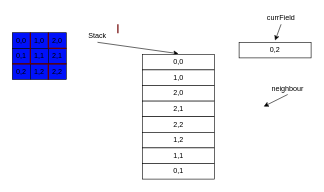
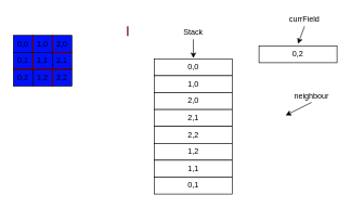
  <mxCell id="0" />
  <mxCell id="1" parent="0" />
- <mxCell id="2" value="Stack" style="text;html=1;strokeColor=none;fillColor=none;align=center;verticalAlign=middle;whiteSpace=wrap;rounded=0;" vertex="1" parent="1"><mxGeometry x="142" y="50" width="40" height="20" as="geometry" /></mxCell>
+ <mxCell id="2" value="Stack" style="text;html=1;strokeColor=none;fillColor=none;align=center;verticalAlign=middle;whiteSpace=wrap;rounded=0;" vertex="1" parent="1"><mxGeometry x="277" y="40" width="40" height="20" as="geometry" /></mxCell>
  <mxCell id="3" value="" style="endArrow=classic;html=1;exitX=0.5;exitY=1;exitDx=0;exitDy=0;entryX=0.5;entryY=0;entryDx=0;entryDy=0;" edge="1" parent="1" source="2"><mxGeometry width="50" height="50" relative="1" as="geometry"><mxPoint x="135" y="147" as="sourcePoint" /><mxPoint x="297" y="89" as="targetPoint" /></mxGeometry></mxCell>
  <mxCell id="4" value="1,0" style="rounded=0;whiteSpace=wrap;html=1;fillColor=#0011FA;" vertex="1" parent="1"><mxGeometry x="50" y="54" width="30" height="26" as="geometry" /></mxCell>
  <mxCell id="5" value="2,0" style="rounded=0;whiteSpace=wrap;html=1;fillColor=#0011FA;" vertex="1" parent="1"><mxGeometry x="80" y="54" width="30" height="26" as="geometry" /></mxCell>
  <mxCell id="6" value="0,1" style="rounded=0;whiteSpace=wrap;html=1;fillColor=#0011FA;" vertex="1" parent="1"><mxGeometry x="20" y="80" width="30" height="26" as="geometry" /></mxCell>
  <mxCell id="7" value="1,1" style="rounded=0;whiteSpace=wrap;html=1;fillColor=#0011FA;" vertex="1" parent="1"><mxGeometry x="50" y="80" width="30" height="26" as="geometry" /></mxCell>
  <mxCell id="8" value="2,1" style="rounded=0;whiteSpace=wrap;html=1;fillColor=#0011FA;" vertex="1" parent="1"><mxGeometry x="80" y="80" width="30" height="26" as="geometry" /></mxCell>
  <mxCell id="9" value="0,0" style="rounded=0;whiteSpace=wrap;html=1;fillColor=#0011FA;" vertex="1" parent="1"><mxGeometry x="20" y="54" width="30" height="26" as="geometry" /></mxCell>
  <mxCell id="10" value="0,2" style="rounded=0;whiteSpace=wrap;html=1;fillColor=#0011FA;" vertex="1" parent="1"><mxGeometry x="20" y="106" width="30" height="26" as="geometry" /></mxCell>
  <mxCell id="11" value="1,2" style="rounded=0;whiteSpace=wrap;html=1;fillColor=#0011FA;" vertex="1" parent="1"><mxGeometry x="50" y="106" width="30" height="26" as="geometry" /></mxCell>
  <mxCell id="12" value="2,2" style="rounded=0;whiteSpace=wrap;html=1;fillColor=#0011FA;" vertex="1" parent="1"><mxGeometry x="80" y="106" width="30" height="26" as="geometry" /></mxCell>
  <mxCell id="13" value="0,0" style="rounded=0;whiteSpace=wrap;html=1;" vertex="1" parent="1"><mxGeometry x="237" y="90" width="120" height="26" as="geometry" /></mxCell>
  <mxCell id="14" value="currField" style="text;html=1;strokeColor=none;fillColor=none;align=center;verticalAlign=middle;whiteSpace=wrap;rounded=0;" vertex="1" parent="1"><mxGeometry x="448" y="20" width="40" height="20" as="geometry" /></mxCell>
  <mxCell id="15" value="" style="endArrow=classic;html=1;exitX=0.5;exitY=1;exitDx=0;exitDy=0;" edge="1" parent="1" source="14"><mxGeometry width="50" height="50" relative="1" as="geometry"><mxPoint x="297" y="215" as="sourcePoint" /><mxPoint x="458" y="67" as="targetPoint" /></mxGeometry></mxCell>
  <mxCell id="16" value="neighbour" style="text;html=1;strokeColor=none;fillColor=none;align=center;verticalAlign=middle;whiteSpace=wrap;rounded=0;" vertex="1" parent="1"><mxGeometry x="459" y="137" width="40" height="20" as="geometry" /></mxCell>
  <mxCell id="17" value="" style="endArrow=classic;html=1;exitX=0.5;exitY=1;exitDx=0;exitDy=0;" edge="1" parent="1" source="16"><mxGeometry width="50" height="50" relative="1" as="geometry"><mxPoint x="599" y="40" as="sourcePoint" /><mxPoint x="439" y="177" as="targetPoint" /></mxGeometry></mxCell>
  <mxCell id="18" value="" style="endArrow=none;html=1;fillColor=#a20025;strokeColor=#6F0000;strokeWidth=2;" edge="1" parent="1"><mxGeometry width="50" height="50" relative="1" as="geometry"><mxPoint x="196" y="55" as="sourcePoint" /><mxPoint x="196" y="40" as="targetPoint" /></mxGeometry></mxCell>
  <mxCell id="19" value="1,0" style="rounded=0;whiteSpace=wrap;html=1;" vertex="1" parent="1"><mxGeometry x="237" y="116" width="120" height="26" as="geometry" /></mxCell>
  <mxCell id="20" value="" style="endArrow=none;html=1;fillColor=#a20025;strokeColor=#6F0000;strokeWidth=2;exitX=1;exitY=0;exitDx=0;exitDy=0;entryX=0;entryY=1;entryDx=0;entryDy=0;" edge="1" parent="1" source="9" target="4"><mxGeometry width="50" height="50" relative="1" as="geometry"><mxPoint x="206" y="65" as="sourcePoint" /><mxPoint x="206" y="50" as="targetPoint" /></mxGeometry></mxCell>
  <mxCell id="21" value="2,0" style="rounded=0;whiteSpace=wrap;html=1;" vertex="1" parent="1"><mxGeometry x="237" y="142" width="120" height="26" as="geometry" /></mxCell>
  <mxCell id="22" value="" style="endArrow=none;html=1;fillColor=#a20025;strokeColor=#6F0000;strokeWidth=2;exitX=0;exitY=0;exitDx=0;exitDy=0;entryX=0;entryY=1;entryDx=0;entryDy=0;" edge="1" parent="1" source="5" target="5"><mxGeometry width="50" height="50" relative="1" as="geometry"><mxPoint x="206" y="65" as="sourcePoint" /><mxPoint x="206" y="50" as="targetPoint" /></mxGeometry></mxCell>
  <mxCell id="23" value="2,1" style="rounded=0;whiteSpace=wrap;html=1;" vertex="1" parent="1"><mxGeometry x="237" y="168" width="120" height="26" as="geometry" /></mxCell>
  <mxCell id="24" value="" style="endArrow=none;html=1;fillColor=#a20025;strokeColor=#6F0000;strokeWidth=2;exitX=1;exitY=0;exitDx=0;exitDy=0;entryX=1;entryY=0;entryDx=0;entryDy=0;" edge="1" parent="1" source="8" target="7"><mxGeometry width="50" height="50" relative="1" as="geometry"><mxPoint x="206" y="65" as="sourcePoint" /><mxPoint x="206" y="50" as="targetPoint" /></mxGeometry></mxCell>
  <mxCell id="25" value="2,2" style="rounded=0;whiteSpace=wrap;html=1;" vertex="1" parent="1"><mxGeometry x="237" y="194" width="120" height="26" as="geometry" /></mxCell>
  <mxCell id="26" value="" style="endArrow=none;html=1;fillColor=#a20025;strokeColor=#6F0000;strokeWidth=2;exitX=1;exitY=0;exitDx=0;exitDy=0;entryX=1;entryY=1;entryDx=0;entryDy=0;" edge="1" parent="1" source="12" target="7"><mxGeometry width="50" height="50" relative="1" as="geometry"><mxPoint x="206" y="65" as="sourcePoint" /><mxPoint x="206" y="50" as="targetPoint" /></mxGeometry></mxCell>
  <mxCell id="27" value="1,2" style="rounded=0;whiteSpace=wrap;html=1;" vertex="1" parent="1"><mxGeometry x="237" y="220" width="120" height="26" as="geometry" /></mxCell>
  <mxCell id="28" value="" style="endArrow=none;html=1;fillColor=#a20025;strokeColor=#6F0000;strokeWidth=2;exitX=1;exitY=0;exitDx=0;exitDy=0;entryX=1;entryY=1;entryDx=0;entryDy=0;" edge="1" parent="1" source="11" target="11"><mxGeometry width="50" height="50" relative="1" as="geometry"><mxPoint x="206" y="65" as="sourcePoint" /><mxPoint x="206" y="50" as="targetPoint" /></mxGeometry></mxCell>
  <mxCell id="29" value="1,1" style="rounded=0;whiteSpace=wrap;html=1;" vertex="1" parent="1"><mxGeometry x="237" y="246" width="120" height="26" as="geometry" /></mxCell>
  <mxCell id="30" value="" style="endArrow=none;html=1;fillColor=#a20025;strokeColor=#6F0000;strokeWidth=2;exitX=0;exitY=1;exitDx=0;exitDy=0;entryX=0;entryY=1;entryDx=0;entryDy=0;" edge="1" parent="1" source="8" target="7"><mxGeometry width="50" height="50" relative="1" as="geometry"><mxPoint x="206" y="65" as="sourcePoint" /><mxPoint x="206" y="50" as="targetPoint" /></mxGeometry></mxCell>
  <mxCell id="31" value="0,1" style="rounded=0;whiteSpace=wrap;html=1;" vertex="1" parent="1"><mxGeometry x="237" y="272" width="120" height="26" as="geometry" /></mxCell>
  <mxCell id="32" value="" style="endArrow=none;html=1;fillColor=#a20025;strokeColor=#6F0000;strokeWidth=2;exitX=0;exitY=0;exitDx=0;exitDy=0;entryX=0;entryY=1;entryDx=0;entryDy=0;" edge="1" parent="1" source="7" target="7"><mxGeometry width="50" height="50" relative="1" as="geometry"><mxPoint x="206" y="65" as="sourcePoint" /><mxPoint x="206" y="50" as="targetPoint" /></mxGeometry></mxCell>
  <mxCell id="33" value="0,2" style="rounded=0;whiteSpace=wrap;html=1;" vertex="1" parent="1"><mxGeometry x="398" y="70" width="120" height="26" as="geometry" /></mxCell>
  <mxCell id="34" value="" style="endArrow=none;html=1;fillColor=#a20025;strokeColor=#6F0000;strokeWidth=2;exitX=0;exitY=0;exitDx=0;exitDy=0;entryX=0;entryY=1;entryDx=0;entryDy=0;" edge="1" parent="1" source="11" target="6"><mxGeometry width="50" height="50" relative="1" as="geometry"><mxPoint x="206" y="65" as="sourcePoint" /><mxPoint x="206" y="50" as="targetPoint" /></mxGeometry></mxCell>
